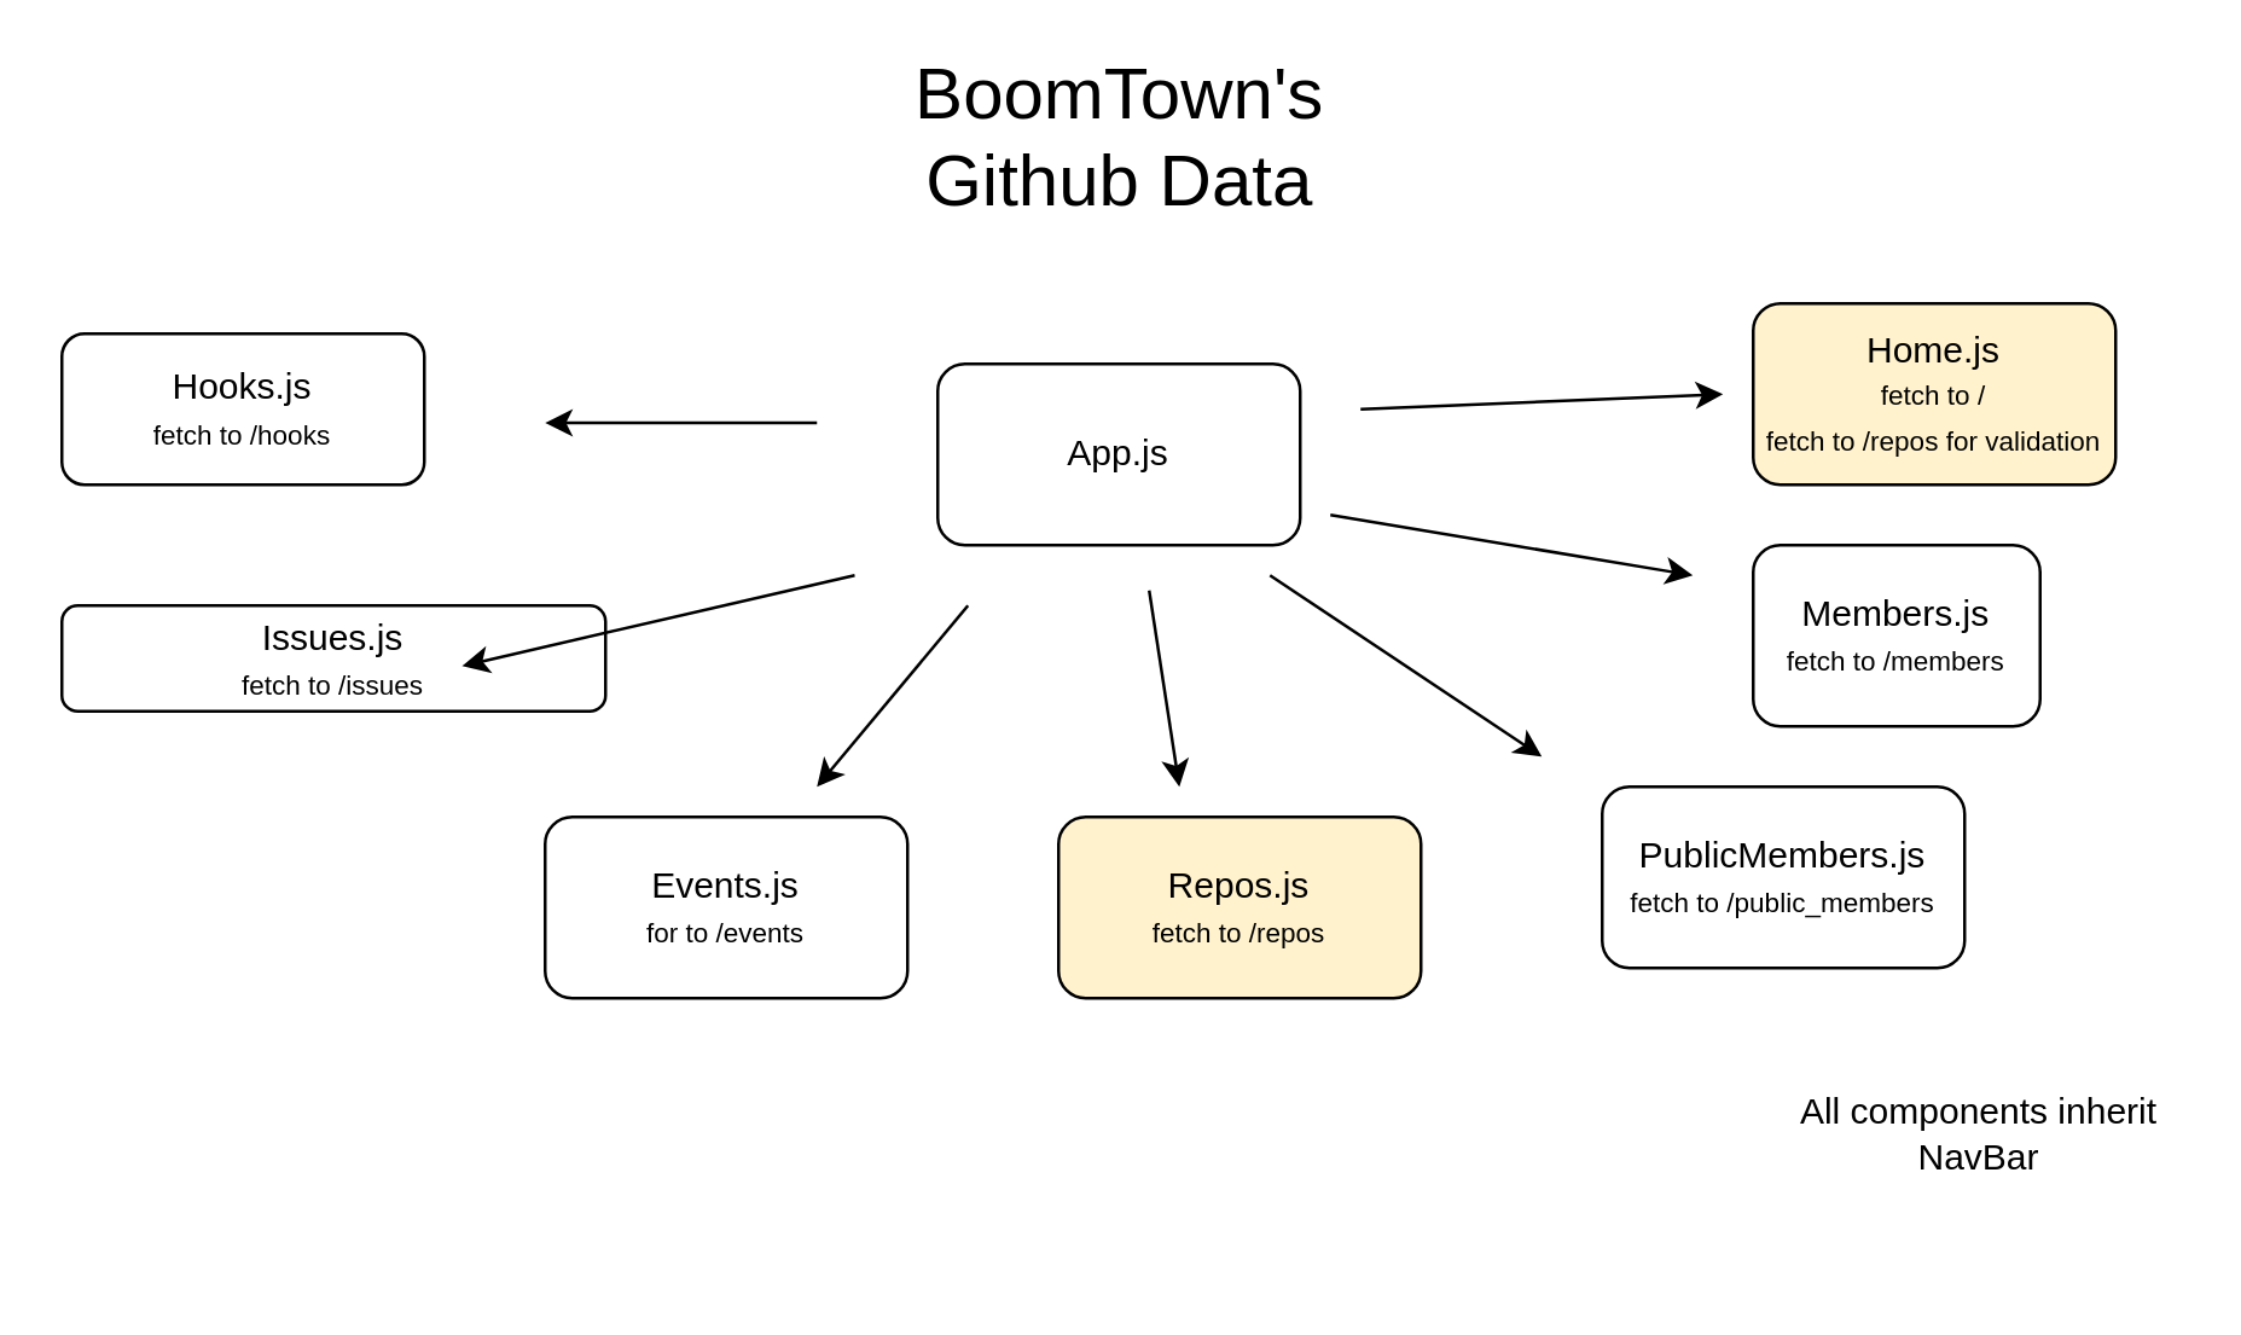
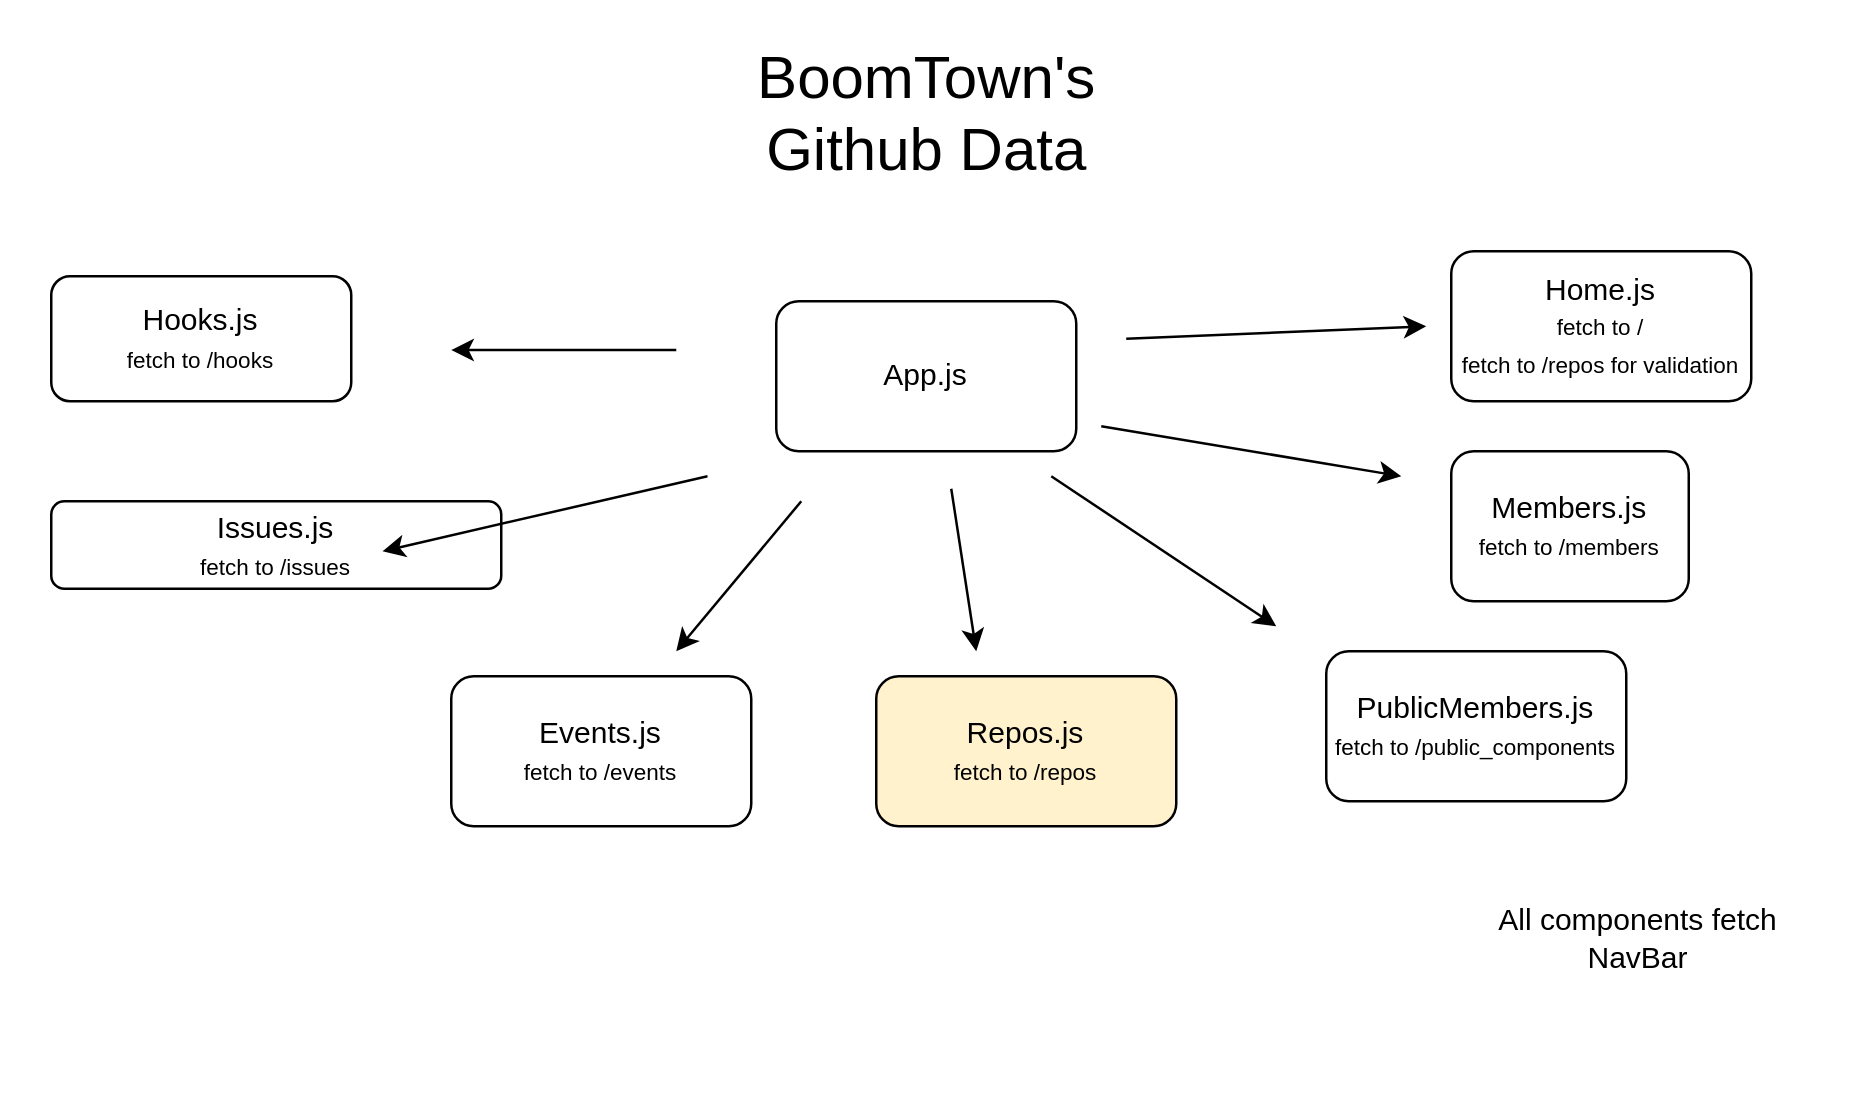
  <mxCell id="0" />
  <mxCell id="1" parent="0" />
  <mxCell id="2" value="App.js" style="rounded=1;whiteSpace=wrap;html=1;" parent="1" vertex="1"><mxGeometry x="310" y="120" width="120" height="60" as="geometry" /></mxCell>
- <mxCell id="3" value="Events.js&lt;br&gt;&lt;font style=&quot;font-size: 9px&quot;&gt;for to /events&lt;/font&gt;" style="rounded=1;whiteSpace=wrap;html=1;" parent="1" vertex="1"><mxGeometry x="180" y="270" width="120" height="60" as="geometry" /></mxCell>
+ <mxCell id="3" value="Events.js&lt;br&gt;&lt;font style=&quot;font-size: 9px&quot;&gt;fetch to /events&lt;/font&gt;" style="rounded=1;whiteSpace=wrap;html=1;" parent="1" vertex="1"><mxGeometry x="180" y="270" width="120" height="60" as="geometry" /></mxCell>
  <mxCell id="4" value="Repos.js&lt;br&gt;&lt;font style=&quot;font-size: 9px&quot;&gt;fetch to /repos&lt;/font&gt;" style="rounded=1;whiteSpace=wrap;html=1;fillColor=#fff2cc;" parent="1" vertex="1"><mxGeometry x="350" y="270" width="120" height="60" as="geometry" /></mxCell>
  <mxCell id="5" value="Hooks.js&lt;br&gt;&lt;font style=&quot;font-size: 9px&quot;&gt;fetch to /hooks&lt;/font&gt;" style="rounded=1;whiteSpace=wrap;html=1;" parent="1" vertex="1"><mxGeometry x="20" y="110" width="120" height="50" as="geometry" /></mxCell>
  <mxCell id="6" value="Issues.js&lt;br&gt;&lt;font style=&quot;font-size: 9px&quot;&gt;fetch to /issues&lt;/font&gt;" style="rounded=1;whiteSpace=wrap;html=1;" parent="1" vertex="1"><mxGeometry x="20" y="200" width="180" height="35" as="geometry" /></mxCell>
  <mxCell id="7" style="edgeStyle=none;html=1;exitX=0.25;exitY=0;exitDx=0;exitDy=0;" parent="1" source="8" edge="1"><mxGeometry relative="1" as="geometry"><mxPoint x="600" y="140" as="targetPoint" /></mxGeometry></mxCell>
- <mxCell id="8" value="Home.js&lt;br&gt;&lt;font style=&quot;font-size: 9px&quot;&gt;fetch to /&lt;br&gt;fetch to /repos for validation&lt;/font&gt;" style="rounded=1;whiteSpace=wrap;html=1;fillColor=#fff2cc;" parent="1" vertex="1"><mxGeometry x="580" width="120" height="60" as="geometry" y="100" /></mxCell>
+ <mxCell id="8" value="Home.js&lt;br&gt;&lt;font style=&quot;font-size: 9px&quot;&gt;fetch to /&lt;br&gt;fetch to /repos for validation&lt;/font&gt;" style="rounded=1;whiteSpace=wrap;html=1;" parent="1" vertex="1"><mxGeometry x="580" width="120" height="60" as="geometry" y="100" /></mxCell>
  <mxCell id="9" value="" style="endArrow=classic;html=1;" parent="1" edge="1"><mxGeometry width="50" height="50" relative="1" as="geometry"><mxPoint x="270" y="139.5" as="sourcePoint" /><mxPoint x="180" y="139.5" as="targetPoint" /></mxGeometry></mxCell>
  <mxCell id="10" value="" style="endArrow=classic;html=1;" parent="1" edge="1"><mxGeometry width="50" height="50" relative="1" as="geometry"><mxPoint x="282.5" y="190" as="sourcePoint" /><mxPoint x="152.5" y="220" as="targetPoint" /></mxGeometry></mxCell>
  <mxCell id="11" value="" style="endArrow=classic;html=1;" parent="1" edge="1"><mxGeometry width="50" height="50" relative="1" as="geometry"><mxPoint x="320" y="200" as="sourcePoint" /><mxPoint x="270" y="260" as="targetPoint" /></mxGeometry></mxCell>
  <mxCell id="12" value="" style="endArrow=classic;html=1;" parent="1" edge="1"><mxGeometry width="50" height="50" relative="1" as="geometry"><mxPoint x="380" y="195" as="sourcePoint" /><mxPoint x="390" y="260" as="targetPoint" /></mxGeometry></mxCell>
  <mxCell id="13" value="" style="endArrow=classic;html=1;" parent="1" edge="1"><mxGeometry width="50" height="50" relative="1" as="geometry"><mxPoint x="450" y="135" as="sourcePoint" /><mxPoint x="570" y="130" as="targetPoint" /></mxGeometry></mxCell>
- <mxCell id="14" value="All components inherit NavBar" style="text;html=1;strokeColor=none;fillColor=none;align=center;verticalAlign=middle;whiteSpace=wrap;rounded=0;" parent="1" vertex="1"><mxGeometry x="590" y="330" width="130" height="90" as="geometry" /></mxCell>
+ <mxCell id="14" value="All components fetch NavBar" style="text;html=1;strokeColor=none;fillColor=none;align=center;verticalAlign=middle;whiteSpace=wrap;rounded=0;" parent="1" vertex="1"><mxGeometry x="590" y="330" width="130" height="90" as="geometry" /></mxCell>
  <mxCell id="15" value="&lt;font style=&quot;font-size: 24px&quot;&gt;BoomTown's Github Data&lt;/font&gt;" style="text;html=1;strokeColor=none;fillColor=none;align=center;verticalAlign=middle;whiteSpace=wrap;rounded=0;" parent="1" vertex="1"><mxGeometry x="282.5" y="20" width="175" height="50" as="geometry" /></mxCell>
  <mxCell id="16" value="Members.js&lt;br&gt;&lt;font style=&quot;font-size: 9px&quot;&gt;fetch to /members&lt;/font&gt;" style="rounded=1;whiteSpace=wrap;html=1;" vertex="1" parent="1"><mxGeometry x="580" y="180" width="95" height="60" as="geometry" /></mxCell>
  <mxCell id="17" value="" style="endArrow=classic;html=1;" edge="1" parent="1"><mxGeometry width="50" height="50" relative="1" as="geometry"><mxPoint x="440" y="170" as="sourcePoint" /><mxPoint x="560" y="190" as="targetPoint" /></mxGeometry></mxCell>
- <mxCell id="18" value="&lt;font&gt;PublicMembers.js&lt;br&gt;&lt;/font&gt;&lt;font style=&quot;font-size: 9px&quot;&gt;fetch to /public_members&lt;/font&gt;" style="rounded=1;whiteSpace=wrap;html=1;" vertex="1" parent="1"><mxGeometry x="530" y="260" width="120" height="60" as="geometry" /></mxCell>
+ <mxCell id="18" value="&lt;font&gt;PublicMembers.js&lt;br&gt;&lt;/font&gt;&lt;font style=&quot;font-size: 9px&quot;&gt;fetch to /public_components&lt;/font&gt;" style="rounded=1;whiteSpace=wrap;html=1;" vertex="1" parent="1"><mxGeometry x="530" y="260" width="120" height="60" as="geometry" /></mxCell>
  <mxCell id="19" value="" style="endArrow=classic;html=1;" edge="1" parent="1"><mxGeometry width="50" height="50" relative="1" as="geometry"><mxPoint x="420" y="190" as="sourcePoint" /><mxPoint x="510" y="250" as="targetPoint" /></mxGeometry></mxCell>
